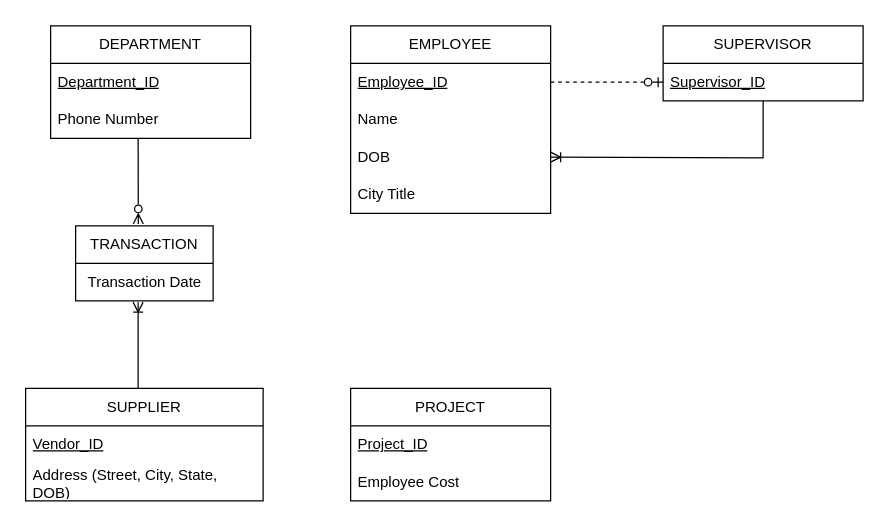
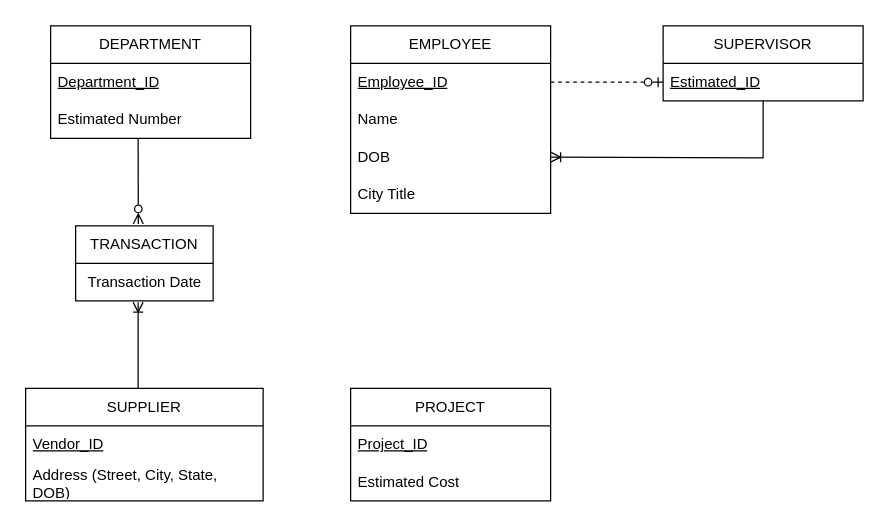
  <mxCell id="0" />
  <mxCell id="1" parent="0" />
  <mxCell id="2" value="EMPLOYEE" style="swimlane;fontStyle=0;childLayout=stackLayout;horizontal=1;startSize=30;horizontalStack=0;resizeParent=1;resizeParentMax=0;resizeLast=0;collapsible=1;marginBottom=0;whiteSpace=wrap;html=1;" parent="1" vertex="1"><mxGeometry x="280" y="20" width="160" height="150" as="geometry" /></mxCell>
  <mxCell id="3" value="&lt;u&gt;Employee_ID&lt;/u&gt;" style="text;strokeColor=none;fillColor=none;align=left;verticalAlign=middle;spacingLeft=4;spacingRight=4;overflow=hidden;points=[[0,0.5],[1,0.5]];portConstraint=eastwest;rotatable=0;whiteSpace=wrap;html=1;" parent="2" vertex="1"><mxGeometry y="30" width="160" height="30" as="geometry" /></mxCell>
  <mxCell id="4" value="Name" style="text;strokeColor=none;fillColor=none;align=left;verticalAlign=middle;spacingLeft=4;spacingRight=4;overflow=hidden;points=[[0,0.5],[1,0.5]];portConstraint=eastwest;rotatable=0;whiteSpace=wrap;html=1;" parent="2" vertex="1"><mxGeometry y="60" width="160" height="30" as="geometry" /></mxCell>
  <mxCell id="5" value="DOB" style="text;strokeColor=none;fillColor=none;align=left;verticalAlign=middle;spacingLeft=4;spacingRight=4;overflow=hidden;points=[[0,0.5],[1,0.5]];portConstraint=eastwest;rotatable=0;whiteSpace=wrap;html=1;" parent="2" vertex="1"><mxGeometry y="90" width="160" height="30" as="geometry" /></mxCell>
  <mxCell id="6" value="City Title" style="text;strokeColor=none;fillColor=none;align=left;verticalAlign=middle;spacingLeft=4;spacingRight=4;overflow=hidden;points=[[0,0.5],[1,0.5]];portConstraint=eastwest;rotatable=0;whiteSpace=wrap;html=1;" parent="2" vertex="1"><mxGeometry y="120" width="160" height="30" as="geometry" /></mxCell>
  <mxCell id="7" style="edgeStyle=orthogonalEdgeStyle;rounded=0;orthogonalLoop=1;jettySize=auto;html=1;exitX=1;exitY=0.5;exitDx=0;exitDy=0;endArrow=none;" parent="2" source="2" target="4" edge="1"><mxGeometry relative="1" as="geometry" /></mxCell>
  <mxCell id="8" value="SUPERVISOR" style="swimlane;fontStyle=0;childLayout=stackLayout;horizontal=1;startSize=30;horizontalStack=0;resizeParent=1;resizeParentMax=0;resizeLast=0;collapsible=1;marginBottom=0;whiteSpace=wrap;html=1;" parent="1" vertex="1"><mxGeometry x="530" y="20" width="160" height="60" as="geometry" /></mxCell>
- <mxCell id="9" value="&lt;u&gt;Supervisor_ID&lt;/u&gt;" style="text;strokeColor=none;fillColor=none;align=left;verticalAlign=middle;spacingLeft=4;spacingRight=4;overflow=hidden;points=[[0,0.5],[1,0.5]];portConstraint=eastwest;rotatable=0;whiteSpace=wrap;html=1;" parent="8" vertex="1"><mxGeometry y="30" width="160" height="30" as="geometry" /></mxCell>
+ <mxCell id="9" value="&lt;u&gt;Estimated_ID&lt;/u&gt;" style="text;strokeColor=none;fillColor=none;align=left;verticalAlign=middle;spacingLeft=4;spacingRight=4;overflow=hidden;points=[[0,0.5],[1,0.5]];portConstraint=eastwest;rotatable=0;whiteSpace=wrap;html=1;" parent="8" vertex="1"><mxGeometry y="30" width="160" height="30" as="geometry" /></mxCell>
  <mxCell id="10" value="" style="endArrow=ERzeroToOne;html=1;rounded=0;exitX=1;exitY=0.5;exitDx=0;exitDy=0;entryX=0;entryY=0.5;entryDx=0;entryDy=0;endFill=0;dashed=1;" parent="1" source="3" target="9" edge="1"><mxGeometry relative="1" as="geometry"><mxPoint x="460" y="280" as="sourcePoint" /><mxPoint x="580" y="280" as="targetPoint" /></mxGeometry></mxCell>
  <mxCell id="11" value="" style="endArrow=none;html=1;rounded=0;edgeStyle=orthogonalEdgeStyle;startArrow=ERoneToMany;startFill=0;exitX=1;exitY=0.5;exitDx=0;exitDy=0;entryX=0.5;entryY=1;entryDx=0;entryDy=0;" parent="1" edge="1" target="8"><mxGeometry relative="1" as="geometry"><mxPoint x="440" y="125" as="sourcePoint" /><mxPoint x="610" y="100" as="targetPoint" /></mxGeometry></mxCell>
  <mxCell id="12" value="PROJECT" style="swimlane;fontStyle=0;childLayout=stackLayout;horizontal=1;startSize=30;horizontalStack=0;resizeParent=1;resizeParentMax=0;resizeLast=0;collapsible=1;marginBottom=0;whiteSpace=wrap;html=1;" vertex="1" parent="1"><mxGeometry x="280" y="310" width="160" height="90" as="geometry" /></mxCell>
  <mxCell id="13" value="&lt;u&gt;Project_ID&lt;/u&gt;" style="text;strokeColor=none;fillColor=none;align=left;verticalAlign=middle;spacingLeft=4;spacingRight=4;overflow=hidden;points=[[0,0.5],[1,0.5]];portConstraint=eastwest;rotatable=0;whiteSpace=wrap;html=1;" vertex="1" parent="12"><mxGeometry y="30" width="160" height="30" as="geometry" /></mxCell>
- <mxCell id="14" value="Employee Cost" style="text;strokeColor=none;fillColor=none;align=left;verticalAlign=middle;spacingLeft=4;spacingRight=4;overflow=hidden;points=[[0,0.5],[1,0.5]];portConstraint=eastwest;rotatable=0;whiteSpace=wrap;html=1;" vertex="1" parent="12"><mxGeometry y="60" width="160" height="30" as="geometry" /></mxCell>
+ <mxCell id="14" value="Estimated Cost" style="text;strokeColor=none;fillColor=none;align=left;verticalAlign=middle;spacingLeft=4;spacingRight=4;overflow=hidden;points=[[0,0.5],[1,0.5]];portConstraint=eastwest;rotatable=0;whiteSpace=wrap;html=1;" vertex="1" parent="12"><mxGeometry y="60" width="160" height="30" as="geometry" /></mxCell>
  <mxCell id="15" value="" style="rounded=0;orthogonalLoop=1;jettySize=auto;html=1;entryX=0.456;entryY=-0.026;entryDx=0;entryDy=0;entryPerimeter=0;endArrow=ERzeroToMany;endFill=0;" edge="1" parent="1" target="23"><mxGeometry relative="1" as="geometry"><mxPoint x="109.995" y="110" as="sourcePoint" /><mxPoint x="111.23" y="178.98" as="targetPoint" /></mxGeometry></mxCell>
  <mxCell id="16" value="DEPARTMENT" style="swimlane;fontStyle=0;childLayout=stackLayout;horizontal=1;startSize=30;horizontalStack=0;resizeParent=1;resizeParentMax=0;resizeLast=0;collapsible=1;marginBottom=0;whiteSpace=wrap;html=1;" vertex="1" parent="1"><mxGeometry x="40" y="20" width="160" height="90" as="geometry" /></mxCell>
  <mxCell id="17" value="&lt;u&gt;Department_ID&lt;/u&gt;" style="text;strokeColor=none;fillColor=none;align=left;verticalAlign=middle;spacingLeft=4;spacingRight=4;overflow=hidden;points=[[0,0.5],[1,0.5]];portConstraint=eastwest;rotatable=0;whiteSpace=wrap;html=1;" vertex="1" parent="16"><mxGeometry y="30" width="160" height="30" as="geometry" /></mxCell>
- <mxCell id="18" value="Phone Number" style="text;strokeColor=none;fillColor=none;align=left;verticalAlign=middle;spacingLeft=4;spacingRight=4;overflow=hidden;points=[[0,0.5],[1,0.5]];portConstraint=eastwest;rotatable=0;whiteSpace=wrap;html=1;" vertex="1" parent="16"><mxGeometry y="60" width="160" height="30" as="geometry" /></mxCell>
+ <mxCell id="18" value="Estimated Number" style="text;strokeColor=none;fillColor=none;align=left;verticalAlign=middle;spacingLeft=4;spacingRight=4;overflow=hidden;points=[[0,0.5],[1,0.5]];portConstraint=eastwest;rotatable=0;whiteSpace=wrap;html=1;" vertex="1" parent="16"><mxGeometry y="60" width="160" height="30" as="geometry" /></mxCell>
  <mxCell id="19" value="" style="edgeStyle=orthogonalEdgeStyle;rounded=0;orthogonalLoop=1;jettySize=auto;html=1;endArrow=ERoneToMany;endFill=0;" edge="1" parent="1"><mxGeometry relative="1" as="geometry"><mxPoint x="110" y="309.99" as="sourcePoint" /><mxPoint x="110" y="241" as="targetPoint" /></mxGeometry></mxCell>
  <mxCell id="20" value="SUPPLIER" style="swimlane;fontStyle=0;childLayout=stackLayout;horizontal=1;startSize=30;horizontalStack=0;resizeParent=1;resizeParentMax=0;resizeLast=0;collapsible=1;marginBottom=0;whiteSpace=wrap;html=1;" vertex="1" parent="1"><mxGeometry x="20" y="310" width="190" height="90" as="geometry" /></mxCell>
  <mxCell id="21" value="&lt;u&gt;Vendor_ID&lt;/u&gt;" style="text;strokeColor=none;fillColor=none;align=left;verticalAlign=middle;spacingLeft=4;spacingRight=4;overflow=hidden;points=[[0,0.5],[1,0.5]];portConstraint=eastwest;rotatable=0;whiteSpace=wrap;html=1;" vertex="1" parent="20"><mxGeometry y="30" width="190" height="30" as="geometry" /></mxCell>
  <mxCell id="22" value="&lt;div&gt;Address (Street, City, State, DOB)&lt;/div&gt;" style="text;strokeColor=none;fillColor=none;align=left;verticalAlign=middle;spacingLeft=4;spacingRight=4;overflow=hidden;points=[[0,0.5],[1,0.5]];portConstraint=eastwest;rotatable=0;whiteSpace=wrap;html=1;" vertex="1" parent="20"><mxGeometry y="60" width="190" height="30" as="geometry" /></mxCell>
  <mxCell id="23" value="TRANSACTION" style="swimlane;fontStyle=0;childLayout=stackLayout;horizontal=1;startSize=30;horizontalStack=0;resizeParent=1;resizeParentMax=0;resizeLast=0;collapsible=1;marginBottom=0;whiteSpace=wrap;html=1;" vertex="1" parent="1"><mxGeometry x="60" y="180" width="110" height="60" as="geometry" /></mxCell>
  <mxCell id="24" value="Transaction Date" style="text;html=1;align=center;verticalAlign=middle;resizable=0;points=[];autosize=1;strokeColor=none;fillColor=none;" vertex="1" parent="23"><mxGeometry y="30" width="110" height="30" as="geometry" /></mxCell>
